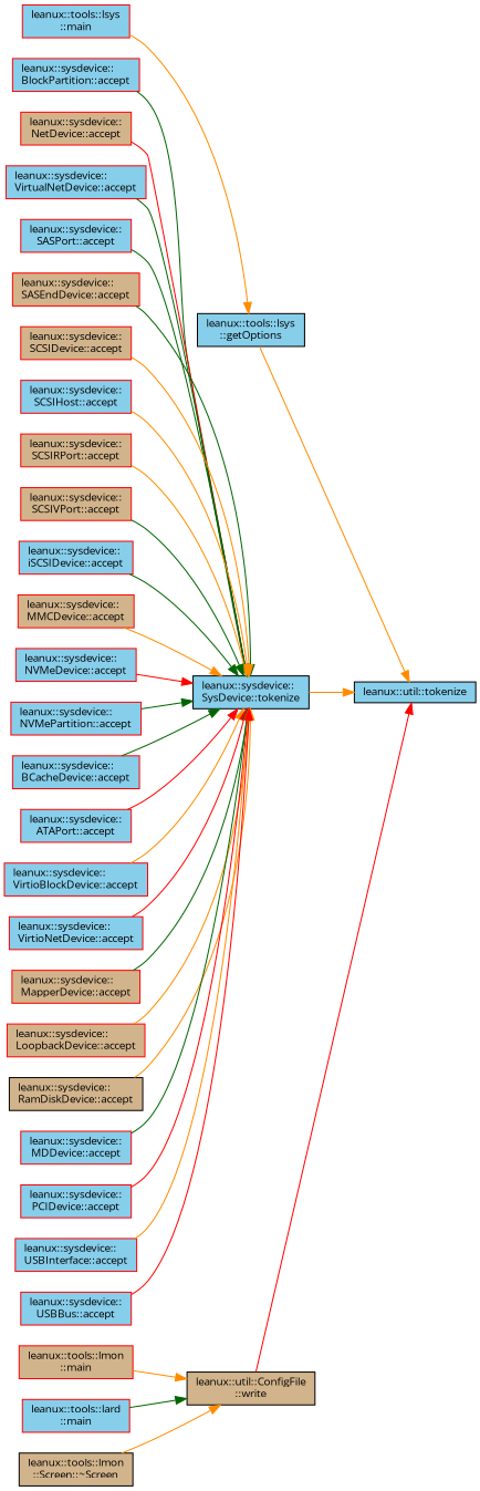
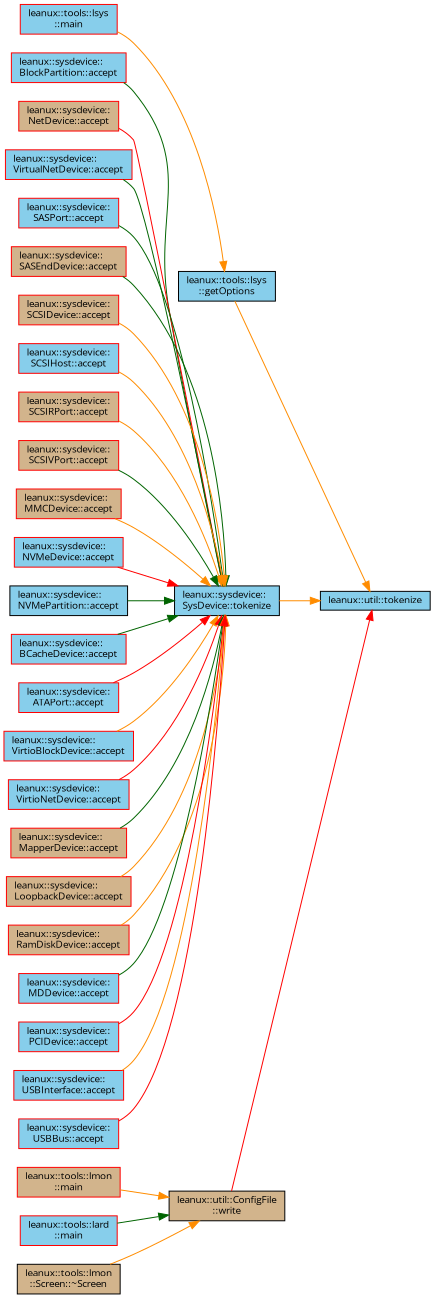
  digraph {
    fontname="Open Sans"
    rankdir=RL
    node [color=red fillcolor=skyblue fontname="Open Sans" fontsize=10 shape=record style=filled]
    edge [color=darkorange dir=back fontname="Open Sans" fontsize=10 labelfontname=Helvetica labelfontsize=10 style=solid]
    n1 [color=black fontcolor=black height=0.2 label="leanux::util::tokenize" width=0.4]
    n2 [color=black height=0.2 label="leanux::tools::lsys\l::getOptions" width=0.4]
    n3 [color=black height=0.2 label="leanux::sysdevice::\lSysDevice::tokenize" width=0.4]
    n4 [color=black fillcolor=tan height=0.2 label="leanux::util::ConfigFile\l::write" width=0.4]
    n5 [height=0.2 label="leanux::tools::lsys\l::main" width=0.4]
    n6 [height=0.2 label="leanux::sysdevice::\lBlockPartition::accept" width=0.4]
    n7 [fillcolor=tan height=0.2 label="leanux::sysdevice::\lNetDevice::accept" width=0.4]
    n8 [height=0.2 label="leanux::sysdevice::\lVirtualNetDevice::accept" width=0.4]
    n9 [height=0.2 label="leanux::sysdevice::\lSASPort::accept" width=0.4]
    n10 [fillcolor=tan height=0.2 label="leanux::sysdevice::\lSASEndDevice::accept" width=0.4]
    n11 [fillcolor=tan height=0.2 label="leanux::sysdevice::\lSCSIDevice::accept" width=0.4]
    n12 [height=0.2 label="leanux::sysdevice::\lSCSIHost::accept" width=0.4]
    n13 [fillcolor=tan height=0.2 label="leanux::sysdevice::\lSCSIRPort::accept" width=0.4]
    n14 [fillcolor=tan height=0.2 label="leanux::sysdevice::\lSCSIVPort::accept" width=0.4]
-   n15 [height=0.2 label="leanux::sysdevice::\liSCSIDevice::accept" width=0.4]
    n16 [fillcolor=tan height=0.2 label="leanux::sysdevice::\lMMCDevice::accept" width=0.4]
    n17 [height=0.2 label="leanux::sysdevice::\lNVMeDevice::accept" width=0.4]
-   n18 [height=0.2 label="leanux::sysdevice::\lNVMePartition::accept" width=0.4]
+   n18 [color=black height=0.2 label="leanux::sysdevice::\lNVMePartition::accept" width=0.4]
    n19 [height=0.2 label="leanux::sysdevice::\lBCacheDevice::accept" width=0.4]
    n20 [height=0.2 label="leanux::sysdevice::\lATAPort::accept" width=0.4]
    n21 [height=0.2 label="leanux::sysdevice::\lVirtioBlockDevice::accept" width=0.4]
    n22 [height=0.2 label="leanux::sysdevice::\lVirtioNetDevice::accept" width=0.4]
    n23 [fillcolor=tan height=0.2 label="leanux::sysdevice::\lMapperDevice::accept" width=0.4]
    n24 [fillcolor=tan height=0.2 label="leanux::sysdevice::\lLoopbackDevice::accept" width=0.4]
-   n25 [color=black fillcolor=tan height=0.2 label="leanux::sysdevice::\lRamDiskDevice::accept" width=0.4]
+   n25 [fillcolor=tan height=0.2 label="leanux::sysdevice::\lRamDiskDevice::accept" width=0.4]
    n26 [height=0.2 label="leanux::sysdevice::\lMDDevice::accept" width=0.4]
    n27 [height=0.2 label="leanux::sysdevice::\lPCIDevice::accept" width=0.4]
    n28 [height=0.2 label="leanux::sysdevice::\lUSBInterface::accept" width=0.4]
    n29 [height=0.2 label="leanux::sysdevice::\lUSBBus::accept" width=0.4]
    n30 [fillcolor=tan height=0.2 label="leanux::tools::lmon\l::main" width=0.4]
    n31 [height=0.2 label="leanux::tools::lard\l::main" width=0.4]
    n32 [color=black fillcolor=tan height=0.2 label="leanux::tools::lmon\l::Screen::~Screen" width=0.4]
    n1 -> n2
    n1 -> n3
    n1 -> n4 [color=red]
    n2 -> n5
    n3 -> n6 [color=darkgreen]
    n3 -> n7 [color=red]
    n3 -> n8 [color=darkgreen]
    n3 -> n9 [color=darkgreen]
    n3 -> n10 [color=darkgreen]
    n3 -> n11
    n3 -> n12
    n3 -> n13
    n3 -> n14 [color=darkgreen]
-   n3 -> n15 [color=darkgreen]
    n3 -> n16
    n3 -> n17 [color=red]
    n3 -> n18 [color=darkgreen]
    n3 -> n19 [color=darkgreen]
    n3 -> n20 [color=red]
    n3 -> n21
    n3 -> n22 [color=red]
    n3 -> n23 [color=darkgreen]
    n3 -> n24
    n3 -> n25
    n3 -> n26 [color=darkgreen]
    n3 -> n27 [color=red]
    n3 -> n28
    n3 -> n29 [color=red]
    n4 -> n30
    n4 -> n31 [color=darkgreen]
    n4 -> n32
  }
